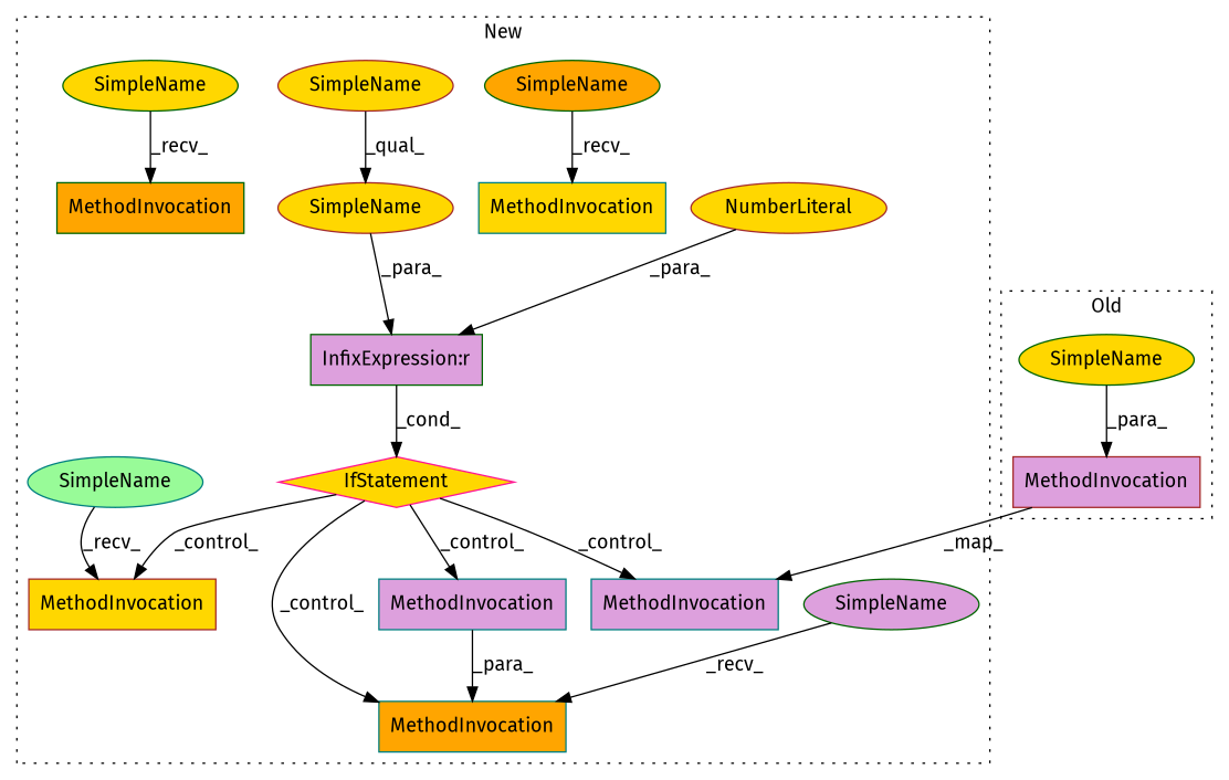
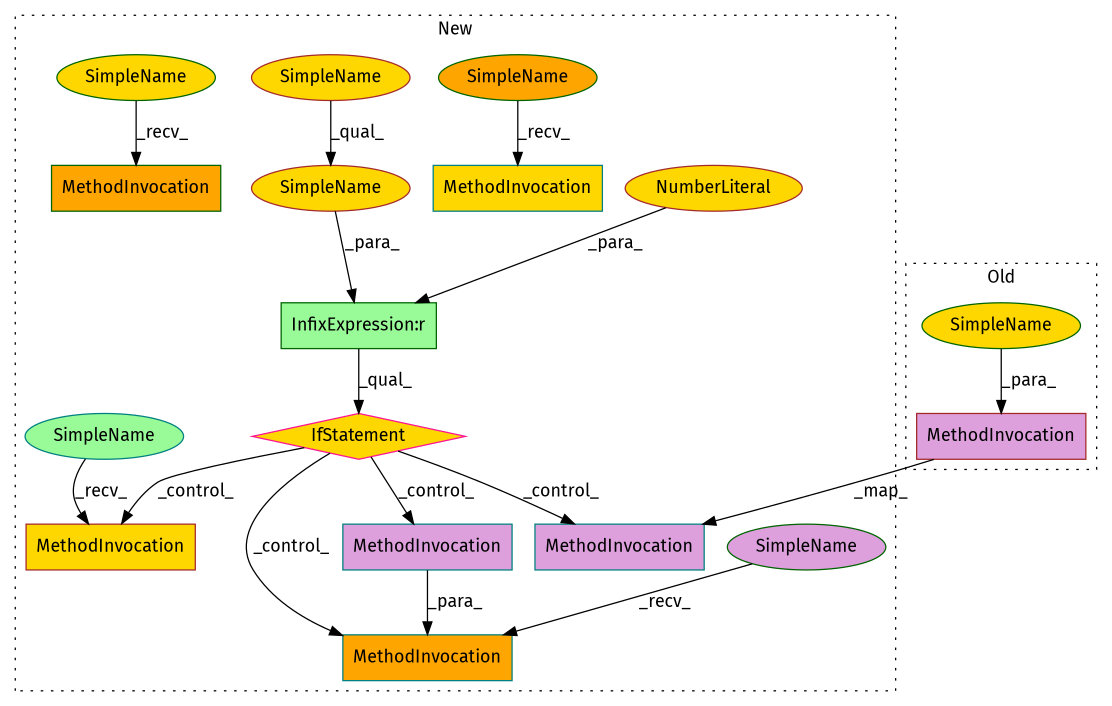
  digraph {
    fontname="Fira Sans"
    node [a=32 color=darkgreen fillcolor=gold fontname="Fira Sans" l="5,1" s=13686 shape=box style=filled]
    edge [fontname="Fira Sans"]
    n1 [color=brown fillcolor=plum label=MethodInvocation s="10929,10958"]
    n2 [a=42 l=9 label=SimpleName s=10934 shape=ellipse]
    n3 [a=25 color=deeppink l="9,2" label=IfStatement s="13677,13701" shape=diamond]
    n4 [color=teal fillcolor=plum l="8,1" label=MethodInvocation s="14099,14108"]
    n5 [color=teal fillcolor=plum label=MethodInvocation s="13803,13888"]
    n6 [color=teal fillcolor=orange label=MethodInvocation s="14031,14109"]
    n7 [color=teal label=MethodInvocation s="13581,13666"]
    n8 [color=brown l=9 label=MethodInvocation s=14040]
    n9 [fillcolor=orange l=9 label=MethodInvocation s=13507]
    n10 [a=34 color=brown l=1 label=NumberLiteral s=13700 shape=ellipse]
    n11 [a=42 fillcolor=orange l=6 label=SimpleName s=13574 shape=ellipse]
    n12 [a=42 fillcolor=plum l=6 label=SimpleName s=14024 shape=ellipse]
    n13 [a=42 color=brown l=4 label=SimpleName shape=ellipse]
    n14 [a=42 l=3 label=SimpleName s=13503 shape=ellipse]
    n15 [a=42 color=brown l=10 label=SimpleName shape=ellipse]
    n16 [a=42 color=teal fillcolor=palegreen l=3 label=SimpleName s=14036 shape=ellipse]
-   n17 [a=27 fillcolor=plum l=4 label="InfixExpression:r" s=13696]
+   n17 [a=27 fillcolor=palegreen l=4 label="InfixExpression:r" s=13696]
    subgraph cluster_1 {
      label=Old
      style=dotted
      n1
      n2
    }
    subgraph cluster_2 {
      label=New
      style=dotted
      n3
      n4
      n5
      n6
      n7
      n8
      n9
      n10
      n11
      n12
      n13
      n14
      n15
      n16
      n17
    }
    n1 -> n5 [label=_map_]
    n2 -> n1 [label=_para_]
    n3 -> n4 [label=_control_]
    n3 -> n5 [label=_control_]
    n3 -> n6 [label=_control_]
    n3 -> n8 [label=_control_]
    n4 -> n6 [label=_para_]
    n10 -> n17 [label=_para_]
    n11 -> n7 [label=_recv_]
    n12 -> n6 [label=_recv_]
    n13 -> n15 [label=_qual_]
    n14 -> n9 [label=_recv_]
    n15 -> n17 [label=_para_]
    n16 -> n8 [label=_recv_]
-   n17 -> n3 [label=_cond_]
+   n17 -> n3 [label=_qual_]
  }
